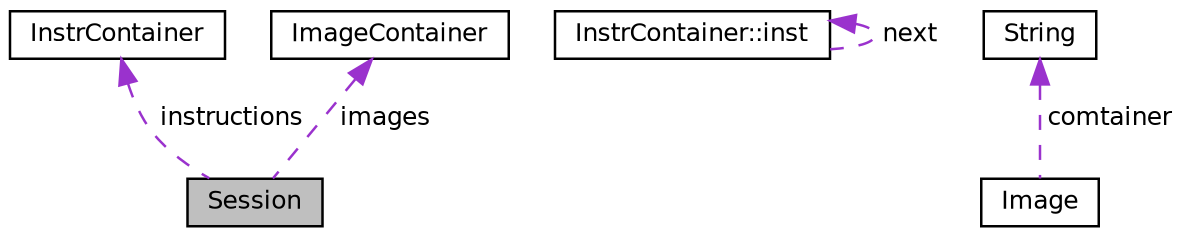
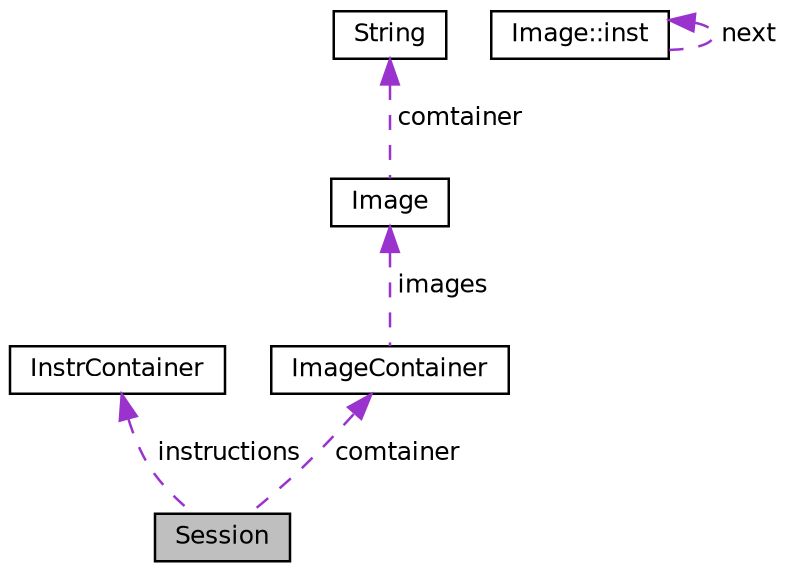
  digraph {
    node [color=black fillcolor=white fontname=Helvetica fontsize=10 shape=record style=filled]
    edge [color=darkorchid3 dir=back fontname=Helvetica fontsize=10 labelfontname=Helvetica labelfontsize=10 style=dashed]
    n1 [fillcolor=grey75 fontcolor=black height=0.2 label=Session width=0.4]
    n2 [height=0.2 label=InstrContainer width=0.4]
-   n3 [height=0.2 label="InstrContainer::inst" width=0.4]
+   n3 [height=0.2 label="Image::inst" width=0.4]
    n4 [height=0.2 label=ImageContainer width=0.4]
    n5 [height=0.2 label=Image width=0.4]
    n6 [height=0.2 label=String width=0.4]
    n2 -> n1 [label=" instructions"]
    n3 -> n3 [label=" next"]
-   n4 -> n1 [label=" images"]
+   n4 -> n1 [label=" comtainer"]
+   n5 -> n4 [label=" images"]
    n6 -> n5 [label=" comtainer"]
  }
